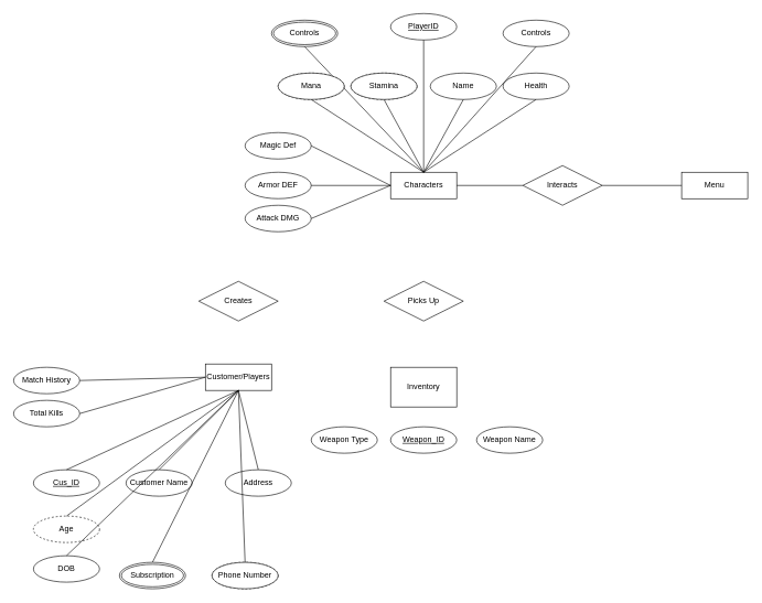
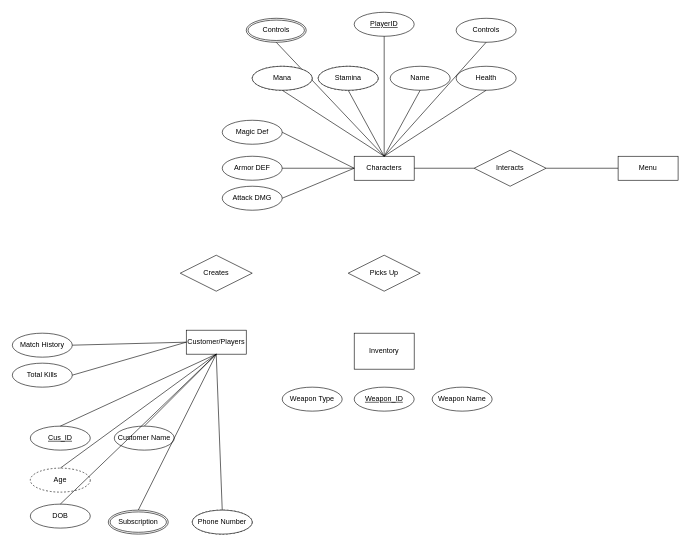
  <mxCell id="0" />
  <mxCell id="1" parent="0" />
  <mxCell id="2" value="Characters" style="whiteSpace=wrap;html=1;align=center;" vertex="1" parent="1"><mxGeometry x="590" y="260" width="100" height="40" as="geometry" /></mxCell>
  <mxCell id="3" value="Inventory" style="whiteSpace=wrap;html=1;align=center;" vertex="1" parent="1"><mxGeometry x="590" y="555" width="100" height="60" as="geometry" /></mxCell>
  <mxCell id="4" value="Menu" style="whiteSpace=wrap;html=1;align=center;" vertex="1" parent="1"><mxGeometry x="1030" y="260" width="100" height="40" as="geometry" /></mxCell>
  <mxCell id="5" value="Customer/Players" style="whiteSpace=wrap;html=1;align=center;" vertex="1" parent="1"><mxGeometry x="310" y="550" width="100" height="40" as="geometry" /></mxCell>
  <mxCell id="6" value="Name" style="ellipse;whiteSpace=wrap;html=1;align=center;" vertex="1" parent="1"><mxGeometry x="650" y="110" width="100" height="40" as="geometry" /></mxCell>
  <mxCell id="7" value="Health" style="ellipse;whiteSpace=wrap;html=1;align=center;" vertex="1" parent="1"><mxGeometry x="760" y="110" width="100" height="40" as="geometry" /></mxCell>
  <mxCell id="8" value="" style="endArrow=none;html=1;rounded=0;entryX=0.5;entryY=1;entryDx=0;entryDy=0;exitX=0.5;exitY=0;exitDx=0;exitDy=0;" edge="1" parent="1" source="2" target="6"><mxGeometry relative="1" as="geometry"><mxPoint x="650" y="420" as="sourcePoint" /><mxPoint x="810" y="420" as="targetPoint" /></mxGeometry></mxCell>
  <mxCell id="9" value="" style="endArrow=none;html=1;rounded=0;entryX=0.5;entryY=1;entryDx=0;entryDy=0;exitX=0.5;exitY=0;exitDx=0;exitDy=0;" edge="1" parent="1" source="2" target="7"><mxGeometry relative="1" as="geometry"><mxPoint x="650" y="370" as="sourcePoint" /><mxPoint x="810" y="370" as="targetPoint" /></mxGeometry></mxCell>
  <mxCell id="10" value="PlayerID" style="ellipse;whiteSpace=wrap;html=1;align=center;fontStyle=4;" vertex="1" parent="1"><mxGeometry x="590" y="20" width="100" height="40" as="geometry" /></mxCell>
  <mxCell id="11" value="Controls" style="ellipse;whiteSpace=wrap;html=1;align=center;" vertex="1" parent="1"><mxGeometry x="760" y="30" width="100" height="40" as="geometry" /></mxCell>
  <mxCell id="12" value="Stamina" style="ellipse;whiteSpace=wrap;html=1;align=center;dashed=1;" vertex="1" parent="1"><mxGeometry x="530" y="110" width="100" height="40" as="geometry" /></mxCell>
  <mxCell id="13" value="" style="endArrow=none;html=1;rounded=0;exitX=0.5;exitY=1;exitDx=0;exitDy=0;entryX=0.5;entryY=0;entryDx=0;entryDy=0;" edge="1" parent="1" source="12" target="2"><mxGeometry relative="1" as="geometry"><mxPoint x="760" y="390" as="sourcePoint" /><mxPoint x="920" y="390" as="targetPoint" /></mxGeometry></mxCell>
  <mxCell id="14" value="Mana" style="ellipse;whiteSpace=wrap;html=1;align=center;dashed=1;" vertex="1" parent="1"><mxGeometry x="420" y="110" width="100" height="40" as="geometry" /></mxCell>
  <mxCell id="15" value="" style="endArrow=none;html=1;rounded=0;entryX=0.5;entryY=1;entryDx=0;entryDy=0;exitX=0.5;exitY=0;exitDx=0;exitDy=0;" edge="1" parent="1" source="2" target="14"><mxGeometry relative="1" as="geometry"><mxPoint x="690" y="340" as="sourcePoint" /><mxPoint x="850" y="340" as="targetPoint" /></mxGeometry></mxCell>
  <mxCell id="16" value="Controls" style="ellipse;shape=doubleEllipse;margin=3;whiteSpace=wrap;html=1;align=center;" vertex="1" parent="1"><mxGeometry x="410" y="30" width="100" height="40" as="geometry" /></mxCell>
  <mxCell id="17" value="" style="endArrow=none;html=1;rounded=0;exitX=0.5;exitY=0;exitDx=0;exitDy=0;" edge="1" parent="1" source="2"><mxGeometry relative="1" as="geometry"><mxPoint x="690" y="340" as="sourcePoint" /><mxPoint x="640" y="60" as="targetPoint" /></mxGeometry></mxCell>
  <mxCell id="18" value="Attack DMG" style="ellipse;whiteSpace=wrap;html=1;align=center;" vertex="1" parent="1"><mxGeometry x="370" y="310" width="100" height="40" as="geometry" /></mxCell>
  <mxCell id="19" value="Armor DEF" style="ellipse;whiteSpace=wrap;html=1;align=center;" vertex="1" parent="1"><mxGeometry x="370" y="260" width="100" height="40" as="geometry" /></mxCell>
  <mxCell id="20" value="Magic Def" style="ellipse;whiteSpace=wrap;html=1;align=center;" vertex="1" parent="1"><mxGeometry x="370" y="200" width="100" height="40" as="geometry" /></mxCell>
  <mxCell id="21" value="" style="endArrow=none;html=1;rounded=0;entryX=0.5;entryY=1;entryDx=0;entryDy=0;" edge="1" parent="1" target="16"><mxGeometry relative="1" as="geometry"><mxPoint x="640" y="260" as="sourcePoint" /><mxPoint x="850" y="340" as="targetPoint" /></mxGeometry></mxCell>
  <mxCell id="22" value="Interacts" style="shape=rhombus;perimeter=rhombusPerimeter;whiteSpace=wrap;html=1;align=center;" vertex="1" parent="1"><mxGeometry x="790" y="250" width="120" height="60" as="geometry" /></mxCell>
  <mxCell id="23" value="" style="endArrow=none;html=1;rounded=0;exitX=1;exitY=0.5;exitDx=0;exitDy=0;entryX=0;entryY=0.5;entryDx=0;entryDy=0;" edge="1" parent="1" source="2" target="22"><mxGeometry relative="1" as="geometry"><mxPoint x="690" y="340" as="sourcePoint" /><mxPoint x="850" y="340" as="targetPoint" /></mxGeometry></mxCell>
  <mxCell id="24" value="" style="endArrow=none;html=1;rounded=0;exitX=1;exitY=0.5;exitDx=0;exitDy=0;entryX=0;entryY=0.5;entryDx=0;entryDy=0;" edge="1" parent="1" source="22" target="4"><mxGeometry relative="1" as="geometry"><mxPoint x="690" y="340" as="sourcePoint" /><mxPoint x="850" y="340" as="targetPoint" /></mxGeometry></mxCell>
  <mxCell id="25" value="Creates" style="shape=rhombus;perimeter=rhombusPerimeter;whiteSpace=wrap;html=1;align=center;" vertex="1" parent="1"><mxGeometry x="300" y="425" width="120" height="60" as="geometry" /></mxCell>
  <mxCell id="26" value="" style="endArrow=none;html=1;rounded=0;entryX=0.5;entryY=1;entryDx=0;entryDy=0;exitX=0.5;exitY=0;exitDx=0;exitDy=0;" edge="1" parent="1" source="2" target="11"><mxGeometry relative="1" as="geometry"><mxPoint x="690" y="340" as="sourcePoint" /><mxPoint x="850" y="340" as="targetPoint" /></mxGeometry></mxCell>
  <mxCell id="27" value="Picks Up" style="shape=rhombus;perimeter=rhombusPerimeter;whiteSpace=wrap;html=1;align=center;" vertex="1" parent="1"><mxGeometry x="580" y="425" width="120" height="60" as="geometry" /></mxCell>
  <mxCell id="28" value="" style="endArrow=none;html=1;rounded=0;exitX=1;exitY=0.5;exitDx=0;exitDy=0;entryX=0;entryY=0.5;entryDx=0;entryDy=0;" edge="1" parent="1" source="19" target="2"><mxGeometry relative="1" as="geometry"><mxPoint x="1120" y="530" as="sourcePoint" /><mxPoint x="1280" y="530" as="targetPoint" /></mxGeometry></mxCell>
  <mxCell id="29" value="" style="endArrow=none;html=1;rounded=0;exitX=1;exitY=0.5;exitDx=0;exitDy=0;" edge="1" parent="1" source="20"><mxGeometry relative="1" as="geometry"><mxPoint x="1120" y="530" as="sourcePoint" /><mxPoint x="590" y="280" as="targetPoint" /></mxGeometry></mxCell>
  <mxCell id="30" value="" style="endArrow=none;html=1;rounded=0;exitX=1;exitY=0.5;exitDx=0;exitDy=0;entryX=0;entryY=0.5;entryDx=0;entryDy=0;" edge="1" parent="1" source="18" target="2"><mxGeometry relative="1" as="geometry"><mxPoint x="1120" y="530" as="sourcePoint" /><mxPoint x="1280" y="530" as="targetPoint" /></mxGeometry></mxCell>
  <mxCell id="31" value="Cus_ID" style="ellipse;whiteSpace=wrap;html=1;align=center;fontStyle=4;" vertex="1" parent="1"><mxGeometry x="50" y="710" width="100" height="40" as="geometry" /></mxCell>
  <mxCell id="32" value="Customer Name" style="ellipse;whiteSpace=wrap;html=1;align=center;" vertex="1" parent="1"><mxGeometry x="190" y="710" width="100" height="40" as="geometry" /></mxCell>
- <mxCell id="33" value="Address" style="ellipse;whiteSpace=wrap;html=1;align=center;" vertex="1" parent="1"><mxGeometry x="340" y="710" width="100" height="40" as="geometry" /></mxCell>
  <mxCell id="34" value="Total Kills" style="ellipse;whiteSpace=wrap;html=1;align=center;" vertex="1" parent="1"><mxGeometry x="20" y="605" width="100" height="40" as="geometry" /></mxCell>
  <mxCell id="35" value="Match History" style="ellipse;whiteSpace=wrap;html=1;align=center;" vertex="1" parent="1"><mxGeometry x="20" y="555" width="100" height="40" as="geometry" /></mxCell>
  <mxCell id="36" value="" style="endArrow=none;html=1;rounded=0;exitX=1;exitY=0.5;exitDx=0;exitDy=0;entryX=0;entryY=0.5;entryDx=0;entryDy=0;" edge="1" parent="1" source="35" target="5"><mxGeometry relative="1" as="geometry"><mxPoint x="800" y="530" as="sourcePoint" /><mxPoint x="960" y="530" as="targetPoint" /></mxGeometry></mxCell>
  <mxCell id="37" value="Mana" style="ellipse;whiteSpace=wrap;html=1;align=center;" vertex="1" parent="1"><mxGeometry x="420" y="110" width="100" height="40" as="geometry" /></mxCell>
  <mxCell id="38" value="Stamina" style="ellipse;whiteSpace=wrap;html=1;align=center;" vertex="1" parent="1"><mxGeometry x="530" y="110" width="100" height="40" as="geometry" /></mxCell>
  <mxCell id="39" value="Mana" style="ellipse;whiteSpace=wrap;html=1;align=center;dashed=1;" vertex="1" parent="1"><mxGeometry x="320" y="850" width="100" height="40" as="geometry" /></mxCell>
  <mxCell id="40" value="Phone Number" style="ellipse;whiteSpace=wrap;html=1;align=center;" vertex="1" parent="1"><mxGeometry x="320" y="850" width="100" height="40" as="geometry" /></mxCell>
  <mxCell id="41" value="" style="endArrow=none;html=1;rounded=0;exitX=1;exitY=0.5;exitDx=0;exitDy=0;entryX=0;entryY=0.5;entryDx=0;entryDy=0;" edge="1" parent="1" source="34" target="5"><mxGeometry relative="1" as="geometry"><mxPoint x="800" y="530" as="sourcePoint" /><mxPoint x="960" y="530" as="targetPoint" /></mxGeometry></mxCell>
  <mxCell id="42" value="" style="endArrow=none;html=1;rounded=0;exitX=0.5;exitY=0;exitDx=0;exitDy=0;entryX=0.5;entryY=1;entryDx=0;entryDy=0;" edge="1" parent="1" source="31" target="5"><mxGeometry relative="1" as="geometry"><mxPoint x="800" y="530" as="sourcePoint" /><mxPoint x="960" y="530" as="targetPoint" /></mxGeometry></mxCell>
  <mxCell id="43" value="" style="endArrow=none;html=1;rounded=0;exitX=0.5;exitY=0;exitDx=0;exitDy=0;entryX=0.5;entryY=1;entryDx=0;entryDy=0;" edge="1" parent="1" source="32" target="5"><mxGeometry relative="1" as="geometry"><mxPoint x="800" y="530" as="sourcePoint" /><mxPoint x="960" y="530" as="targetPoint" /></mxGeometry></mxCell>
- <mxCell id="44" value="" style="endArrow=none;html=1;rounded=0;exitX=0.5;exitY=0;exitDx=0;exitDy=0;entryX=0.5;entryY=1;entryDx=0;entryDy=0;" edge="1" parent="1" source="33" target="5"><mxGeometry relative="1" as="geometry"><mxPoint x="800" y="530" as="sourcePoint" /><mxPoint x="960" y="530" as="targetPoint" /></mxGeometry></mxCell>
  <mxCell id="45" value="" style="endArrow=none;html=1;rounded=0;exitX=0.5;exitY=0;exitDx=0;exitDy=0;entryX=0.5;entryY=1;entryDx=0;entryDy=0;" edge="1" parent="1" target="5"><mxGeometry relative="1" as="geometry"><mxPoint x="230" y="850" as="sourcePoint" /><mxPoint x="960" y="530" as="targetPoint" /></mxGeometry></mxCell>
  <mxCell id="46" value="" style="endArrow=none;html=1;rounded=0;exitX=0.5;exitY=0;exitDx=0;exitDy=0;" edge="1" parent="1" source="40"><mxGeometry relative="1" as="geometry"><mxPoint x="800" y="530" as="sourcePoint" /><mxPoint x="360" y="590" as="targetPoint" /></mxGeometry></mxCell>
  <mxCell id="47" value="Subscription" style="ellipse;shape=doubleEllipse;margin=3;whiteSpace=wrap;html=1;align=center;" vertex="1" parent="1"><mxGeometry x="180" y="850" width="100" height="40" as="geometry" /></mxCell>
  <mxCell id="48" value="Weapon_ID" style="ellipse;whiteSpace=wrap;html=1;align=center;fontStyle=4;" vertex="1" parent="1"><mxGeometry x="590" y="645" width="100" height="40" as="geometry" /></mxCell>
  <mxCell id="49" value="Weapon Name" style="ellipse;whiteSpace=wrap;html=1;align=center;" vertex="1" parent="1"><mxGeometry x="720" y="645" width="100" height="40" as="geometry" /></mxCell>
  <mxCell id="50" value="DOB" style="ellipse;whiteSpace=wrap;html=1;align=center;" vertex="1" parent="1"><mxGeometry x="50" y="840" width="100" height="40" as="geometry" /></mxCell>
  <mxCell id="51" value="Age" style="ellipse;whiteSpace=wrap;html=1;align=center;dashed=1;" vertex="1" parent="1"><mxGeometry x="50" y="780" width="100" height="40" as="geometry" /></mxCell>
  <mxCell id="52" value="" style="endArrow=none;html=1;rounded=0;entryX=0.5;entryY=0;entryDx=0;entryDy=0;" edge="1" parent="1" target="51"><mxGeometry relative="1" as="geometry"><mxPoint x="360" y="590" as="sourcePoint" /><mxPoint x="630" y="530" as="targetPoint" /></mxGeometry></mxCell>
  <mxCell id="53" value="" style="endArrow=none;html=1;rounded=0;exitX=0.5;exitY=1;exitDx=0;exitDy=0;entryX=0.5;entryY=0;entryDx=0;entryDy=0;" edge="1" parent="1" source="5" target="50"><mxGeometry relative="1" as="geometry"><mxPoint x="470" y="530" as="sourcePoint" /><mxPoint x="630" y="530" as="targetPoint" /></mxGeometry></mxCell>
  <mxCell id="54" value="Weapon Type" style="ellipse;whiteSpace=wrap;html=1;align=center;" vertex="1" parent="1"><mxGeometry x="470" y="645" width="100" height="40" as="geometry" /></mxCell>
